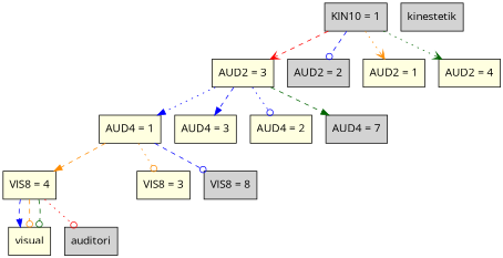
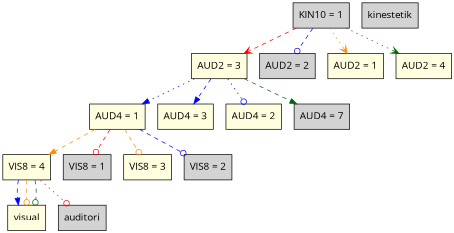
  digraph {
    fontname="Open Sans"
    node [fillcolor=lightyellow fontname="Open Sans" shape=box style=filled]
    edge [arrowhead=odot color=blue fontname="Open Sans" fontsize=10 style=dashed]
    n1 [fillcolor=lightgrey label="KIN10 = 1"]
    n2 [label="AUD2 = 3"]
    n3 [fillcolor=lightgrey label="AUD2 = 2"]
    n4 [label="AUD2 = 1"]
    n5 [label="AUD2 = 4"]
    n6 [label="AUD4 = 1"]
    n7 [label="AUD4 = 3"]
    n8 [label="AUD4 = 2"]
    n9 [fillcolor=lightgrey label="AUD4 = 7"]
    n10 [label=visual]
    n11 [fillcolor=lightgrey label=auditori]
    n12 [fillcolor=lightgrey label=kinestetik]
    n13 [label="VIS8 = 4"]
+   n14 [fillcolor=lightgrey label="VIS8 = 1"]
    n15 [label="VIS8 = 3"]
-   n16 [fillcolor=lightgrey label="VIS8 = 8"]
+   n16 [fillcolor=lightgrey label="VIS8 = 2"]
    n1 -> n2 [arrowhead=vee color=red]
    n1 -> n3
    n1 -> n4 [arrowhead=vee color=darkorange style=dotted]
    n1 -> n5 [arrowhead=vee color=darkgreen style=dotted]
    n2 -> n6 [arrowhead=normal style=dotted]
    n2 -> n7 [arrowhead=normal]
    n2 -> n8 [style=dotted]
    n2 -> n9 [arrowhead=normal color=darkgreen]
    n6 -> n13 [arrowhead=normal color=darkorange]
-   n6 -> n15 [color=darkorange style=dotted]
+   n6 -> n14 [color=red]
+   n6 -> n15 [color=darkorange]
    n6 -> n16
    n13 -> n10 [arrowhead=normal]
    n13 -> n10 [color=darkorange]
    n13 -> n10 [color=darkgreen]
    n13 -> n11 [color=red style=dotted]
  }
